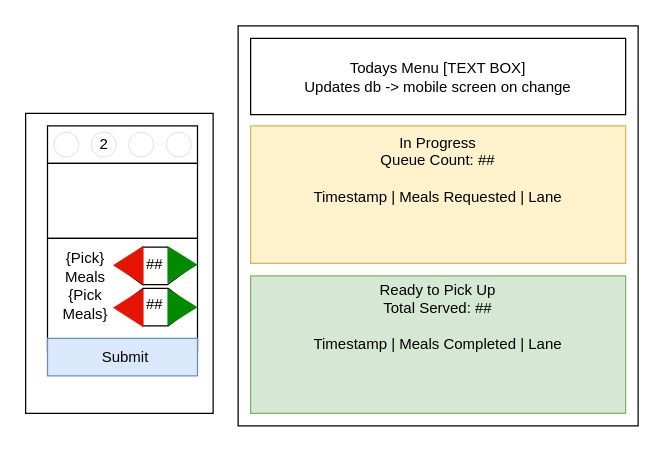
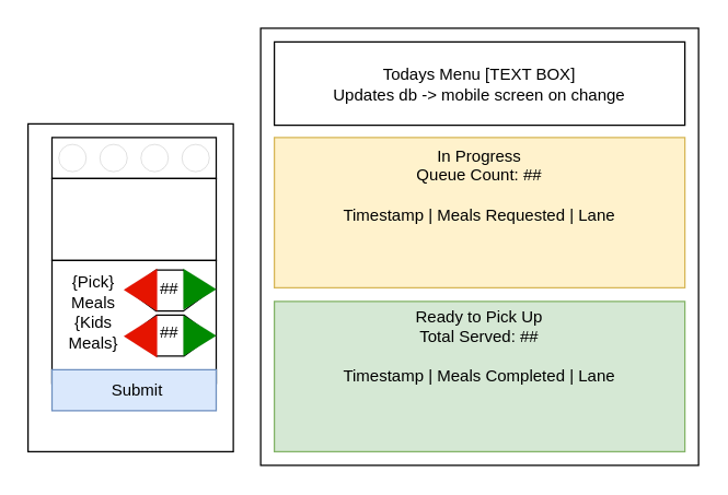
  <mxCell id="0" />
  <mxCell id="1" parent="0" />
  <mxCell id="2" value="" style="rounded=0;whiteSpace=wrap;html=1;" parent="1" vertex="1"><mxGeometry x="20" y="90" width="150" height="240" as="geometry" /></mxCell>
  <mxCell id="3" value="" style="rounded=0;whiteSpace=wrap;html=1;" parent="1" vertex="1"><mxGeometry x="37.5" y="100" width="120" height="30" as="geometry" /></mxCell>
  <mxCell id="4" value="" style="rounded=0;whiteSpace=wrap;html=1;" parent="1" vertex="1"><mxGeometry x="37.5" y="130" width="120" height="60" as="geometry" /></mxCell>
  <mxCell id="5" value="" style="rounded=0;whiteSpace=wrap;html=1;" parent="1" vertex="1"><mxGeometry x="37.5" y="190" width="120" height="90" as="geometry" /></mxCell>
  <mxCell id="6" value="" style="rounded=0;whiteSpace=wrap;html=1;fillColor=#dae8fc;strokeColor=#6c8ebf;" parent="1" vertex="1"><mxGeometry x="37.5" y="270" width="120" height="30" as="geometry" /></mxCell>
  <mxCell id="7" value="Submit" style="text;html=1;strokeColor=none;fillColor=none;align=center;verticalAlign=middle;whiteSpace=wrap;rounded=0;" parent="1" vertex="1"><mxGeometry x="70" y="270" width="60" height="30" as="geometry" /></mxCell>
  <mxCell id="8" value="{Pick} Meals" style="text;html=1;strokeColor=none;fillColor=none;align=center;verticalAlign=middle;whiteSpace=wrap;rounded=0;" parent="1" vertex="1"><mxGeometry x="37.5" y="198" width="60" height="30" as="geometry" /></mxCell>
- <mxCell id="9" value="{Pick Meals}" style="text;html=1;strokeColor=none;fillColor=none;align=center;verticalAlign=middle;whiteSpace=wrap;rounded=0;" parent="1" vertex="1"><mxGeometry x="37.5" y="228" width="60" height="30" as="geometry" /></mxCell>
+ <mxCell id="9" value="{Kids Meals}" style="text;html=1;strokeColor=none;fillColor=none;align=center;verticalAlign=middle;whiteSpace=wrap;rounded=0;" parent="1" vertex="1"><mxGeometry x="37.5" y="228" width="60" height="30" as="geometry" /></mxCell>
  <mxCell id="10" value="" style="shape=hexagon;perimeter=hexagonPerimeter2;whiteSpace=wrap;html=1;fixedSize=1;" parent="1" vertex="1"><mxGeometry x="93.5" y="197" width="60" height="30" as="geometry" /></mxCell>
  <mxCell id="11" value="##" style="text;html=1;strokeColor=none;fillColor=none;align=center;verticalAlign=middle;whiteSpace=wrap;rounded=0;" parent="1" vertex="1"><mxGeometry x="111" y="196" width="25" height="30" as="geometry" /></mxCell>
  <mxCell id="12" value="" style="shape=hexagon;perimeter=hexagonPerimeter2;whiteSpace=wrap;html=1;fixedSize=1;" parent="1" vertex="1"><mxGeometry x="94" y="230" width="60" height="30" as="geometry" /></mxCell>
  <mxCell id="13" value="##" style="text;html=1;strokeColor=none;fillColor=none;align=center;verticalAlign=middle;whiteSpace=wrap;rounded=0;" parent="1" vertex="1"><mxGeometry x="110" y="228" width="27" height="30" as="geometry" /></mxCell>
  <mxCell id="14" value="" style="rounded=0;whiteSpace=wrap;html=1;fontFamily=Helvetica;fontSize=12;fontColor=default;fillColor=none;gradientColor=none;" parent="1" vertex="1"><mxGeometry x="190" y="20" width="320" height="320" as="geometry" /></mxCell>
  <mxCell id="15" value="" style="rounded=0;whiteSpace=wrap;html=1;fontFamily=Helvetica;fontSize=12;fontColor=default;fillColor=none;gradientColor=none;" parent="1" vertex="1"><mxGeometry x="200" y="30" width="300" height="61" as="geometry" /></mxCell>
  <mxCell id="16" value="Todays Menu [TEXT BOX]&lt;br&gt;Updates db -&amp;gt; mobile screen on change" style="text;html=1;strokeColor=none;fillColor=none;align=center;verticalAlign=middle;whiteSpace=wrap;rounded=0;fontFamily=Helvetica;fontSize=12;fontColor=default;" parent="1" vertex="1"><mxGeometry x="210" y="30" width="280" height="61" as="geometry" /></mxCell>
  <mxCell id="17" value="" style="rounded=0;whiteSpace=wrap;html=1;fontFamily=Helvetica;fontSize=12;fillColor=#fff2cc;strokeColor=#d6b656;" parent="1" vertex="1"><mxGeometry x="200" y="100" width="300" height="110" as="geometry" /></mxCell>
  <mxCell id="18" value="In Progress&lt;br&gt;Queue Count: ##&lt;br&gt;&lt;br&gt;Timestamp | Meals Requested | Lane" style="text;html=1;strokeColor=none;fillColor=none;align=center;verticalAlign=top;whiteSpace=wrap;rounded=0;fontFamily=Helvetica;fontSize=12;fontColor=default;" parent="1" vertex="1"><mxGeometry x="210" y="100" width="280" height="110" as="geometry" /></mxCell>
  <mxCell id="19" value="" style="rounded=0;whiteSpace=wrap;html=1;fontFamily=Helvetica;fontSize=12;fillColor=#d5e8d4;strokeColor=#82b366;" parent="1" vertex="1"><mxGeometry x="200" y="220" width="300" height="110" as="geometry" /></mxCell>
  <mxCell id="20" value="Ready to Pick Up&lt;br&gt;Total Served: ##&lt;br&gt;&lt;br&gt;Timestamp | Meals Completed | Lane" style="text;html=1;strokeColor=none;fillColor=none;align=center;verticalAlign=top;whiteSpace=wrap;rounded=0;fontFamily=Helvetica;fontSize=12;fontColor=default;strokeWidth=0;spacing=0;" parent="1" vertex="1"><mxGeometry x="210" y="220" width="280" height="110" as="geometry" /></mxCell>
  <mxCell id="21" value="" style="triangle;whiteSpace=wrap;html=1;rounded=0;fontFamily=Helvetica;fontSize=12;strokeWidth=0;fillColor=#008a00;strokeColor=#005700;fontColor=#ffffff;" parent="1" vertex="1"><mxGeometry x="133.5" y="196" width="24" height="30" as="geometry" /></mxCell>
  <mxCell id="22" value="" style="triangle;whiteSpace=wrap;html=1;rounded=0;fontFamily=Helvetica;fontSize=12;strokeWidth=0;fillColor=#008a00;strokeColor=#005700;fontColor=#ffffff;" parent="1" vertex="1"><mxGeometry x="133.5" y="230" width="24" height="30" as="geometry" /></mxCell>
  <mxCell id="23" value="" style="triangle;whiteSpace=wrap;html=1;rounded=0;fontFamily=Helvetica;fontSize=12;strokeWidth=0;fillColor=#e51400;strokeColor=#B20000;fontColor=#ffffff;rotation=-180;" parent="1" vertex="1"><mxGeometry x="89.99" y="230" width="24.3" height="31" as="geometry" /></mxCell>
  <mxCell id="24" value="" style="triangle;whiteSpace=wrap;html=1;rounded=0;fontFamily=Helvetica;fontSize=12;strokeWidth=0;fillColor=#e51400;strokeColor=#B20000;fontColor=#ffffff;rotation=-180;" parent="1" vertex="1"><mxGeometry x="89.99" y="196" width="24.3" height="31" as="geometry" /></mxCell>
  <mxCell id="25" value="" style="ellipse;whiteSpace=wrap;html=1;aspect=fixed;rounded=0;fontFamily=Helvetica;fontSize=12;fontColor=default;strokeWidth=0;fillColor=none;gradientColor=none;" parent="1" vertex="1"><mxGeometry x="42.5" y="105" width="20" height="20" as="geometry" /></mxCell>
  <mxCell id="26" value="" style="ellipse;whiteSpace=wrap;html=1;aspect=fixed;rounded=0;fontFamily=Helvetica;fontSize=12;fontColor=default;strokeWidth=0;fillColor=none;gradientColor=none;" parent="1" vertex="1"><mxGeometry x="72.5" y="105" width="20" height="20" as="geometry" /></mxCell>
  <mxCell id="27" value="" style="ellipse;whiteSpace=wrap;html=1;aspect=fixed;rounded=0;fontFamily=Helvetica;fontSize=12;fontColor=default;strokeWidth=0;fillColor=none;gradientColor=none;" parent="1" vertex="1"><mxGeometry x="102.5" y="105" width="20" height="20" as="geometry" /></mxCell>
  <mxCell id="28" value="" style="ellipse;whiteSpace=wrap;html=1;aspect=fixed;rounded=0;fontFamily=Helvetica;fontSize=12;fontColor=default;strokeWidth=0;fillColor=none;gradientColor=none;" parent="1" vertex="1"><mxGeometry x="132.5" y="105" width="20" height="20" as="geometry" /></mxCell>
- <mxCell id="29" value="2" style="text;html=1;strokeColor=none;fillColor=none;align=center;verticalAlign=middle;whiteSpace=wrap;rounded=0;fontFamily=Helvetica;fontSize=12;fontColor=default;" parent="1" vertex="1"><mxGeometry x="72.5" y="105" width="20" height="20" as="geometry" /></mxCell>
